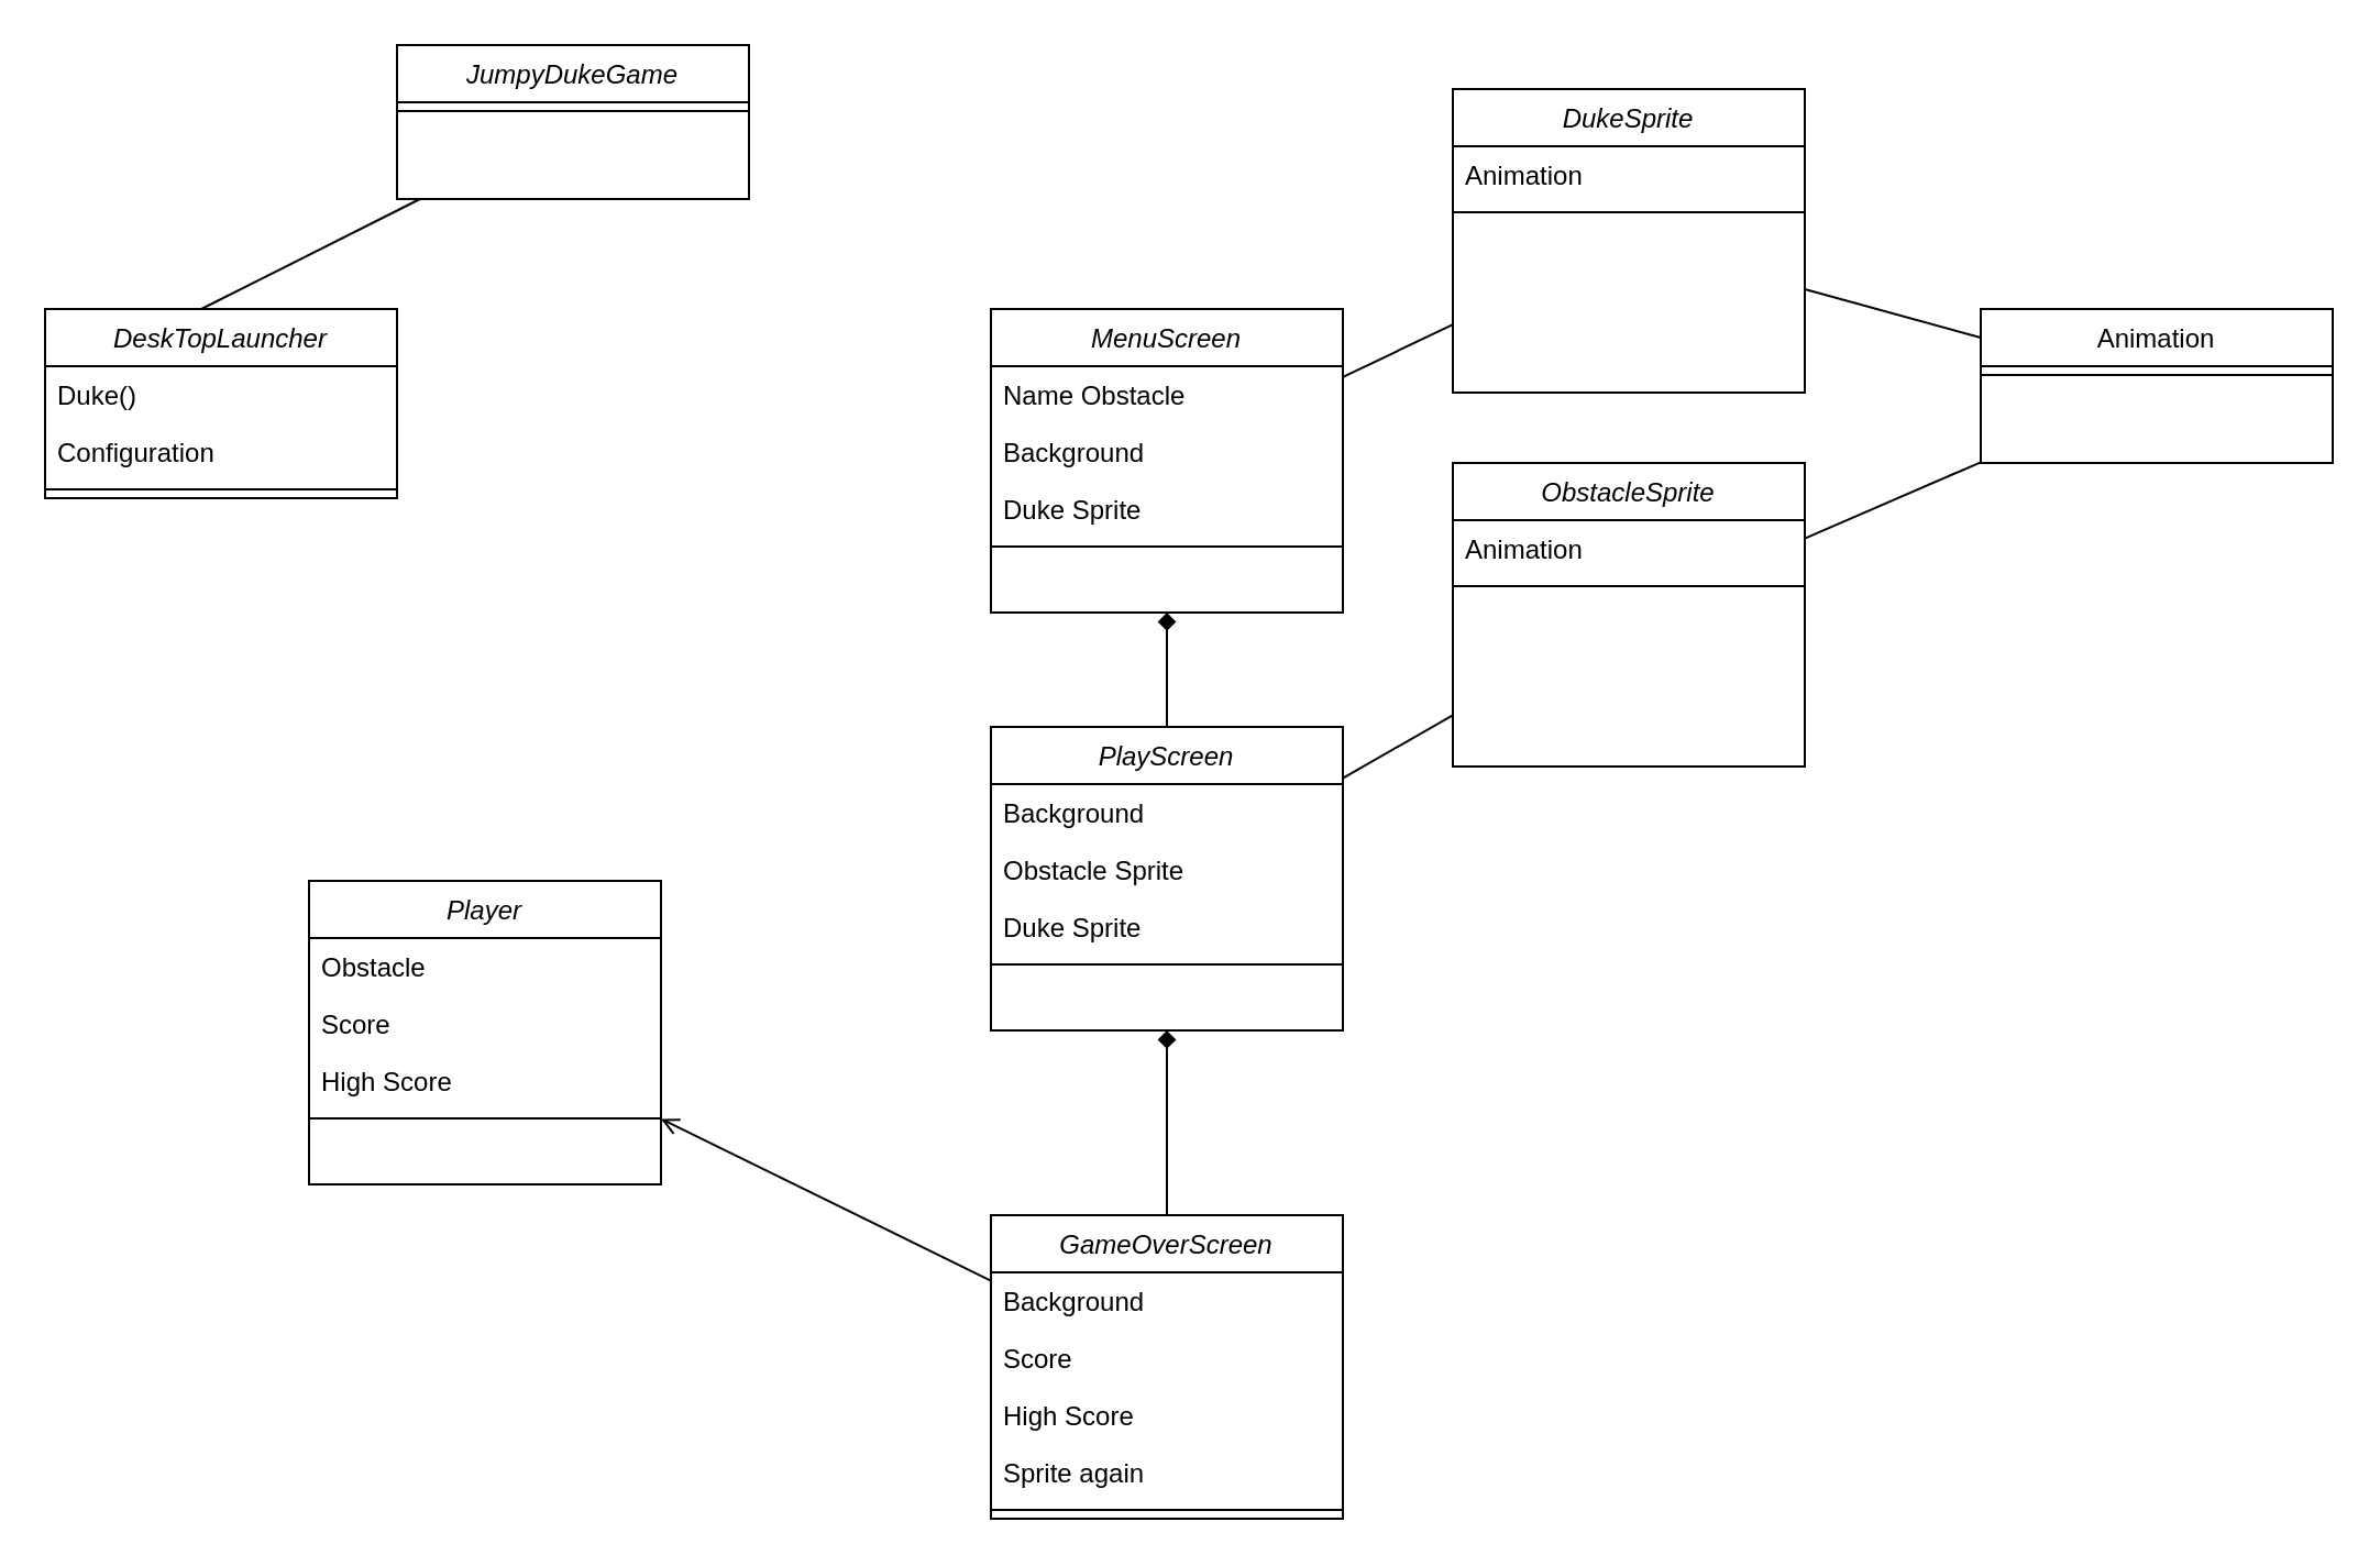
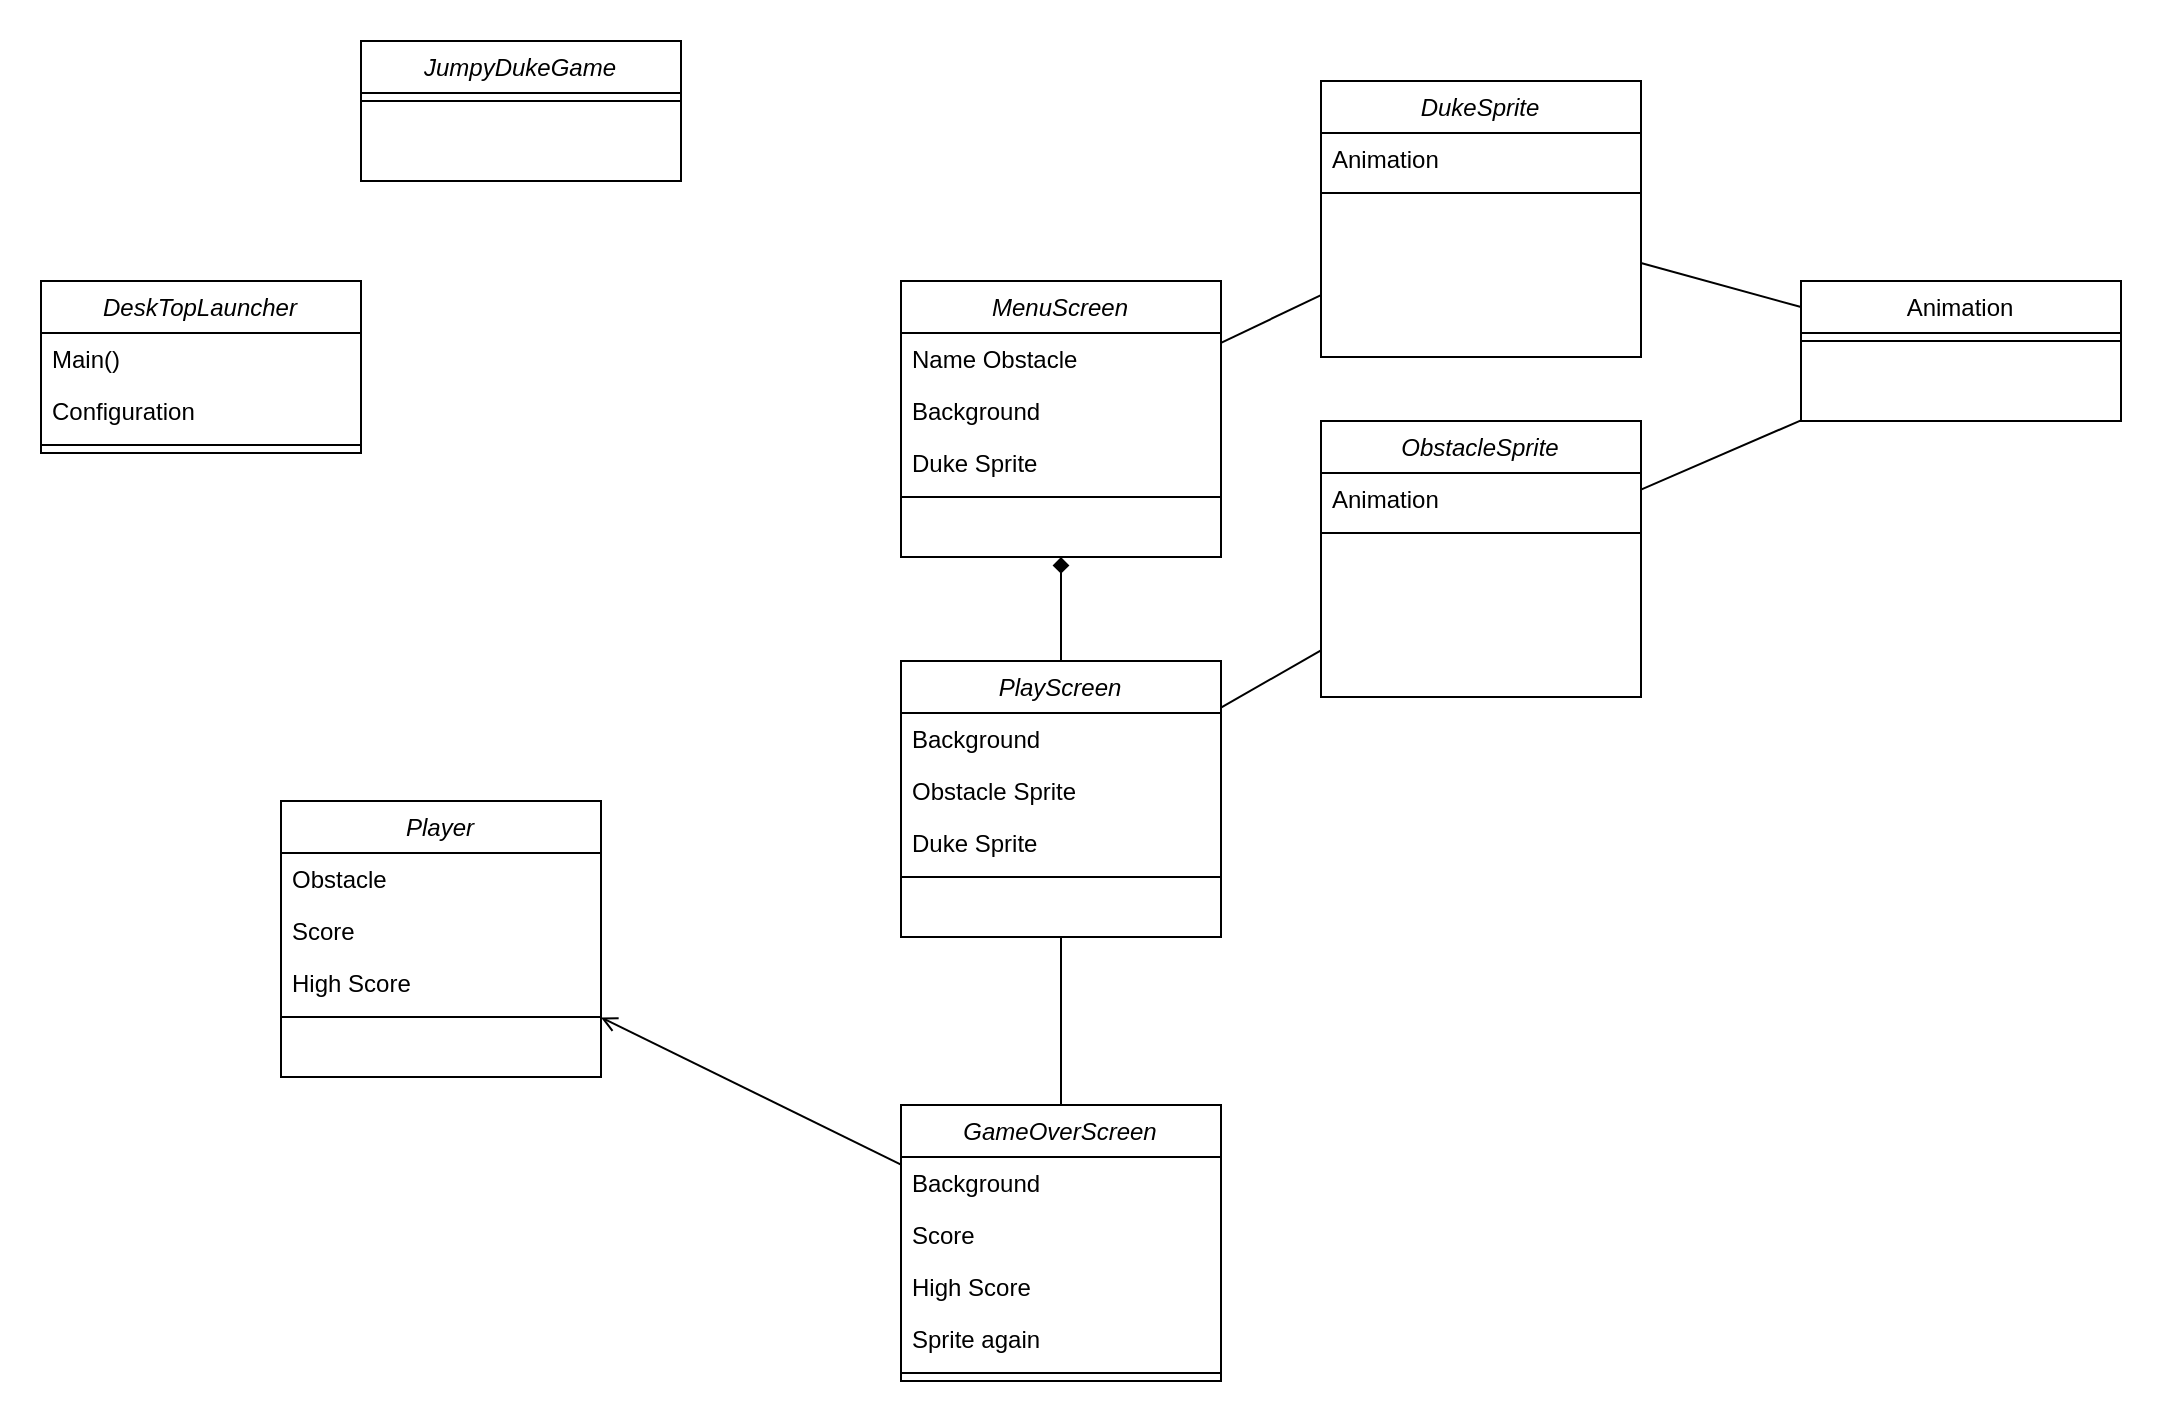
  <mxCell id="0" />
  <mxCell id="1" parent="0" />
  <mxCell id="2" value="JumpyDukeGame" style="swimlane;fontStyle=2;align=center;verticalAlign=top;childLayout=stackLayout;horizontal=1;startSize=26;horizontalStack=0;resizeParent=1;resizeLast=0;collapsible=1;marginBottom=0;rounded=0;shadow=0;strokeWidth=1;" parent="1" vertex="1"><mxGeometry x="180" y="20" width="160" height="70" as="geometry"><mxRectangle x="230" y="140" width="160" height="26" as="alternateBounds" /></mxGeometry></mxCell>
  <mxCell id="3" value="" style="line;html=1;strokeWidth=1;align=left;verticalAlign=middle;spacingTop=-1;spacingLeft=3;spacingRight=3;rotatable=0;labelPosition=right;points=[];portConstraint=eastwest;" parent="2" vertex="1"><mxGeometry y="26" width="160" height="8" as="geometry" /></mxCell>
  <mxCell id="4" value="Animation" style="swimlane;fontStyle=0;align=center;verticalAlign=top;childLayout=stackLayout;horizontal=1;startSize=26;horizontalStack=0;resizeParent=1;resizeLast=0;collapsible=1;marginBottom=0;rounded=0;shadow=0;strokeWidth=1;" parent="1" vertex="1"><mxGeometry x="900" y="140" width="160" height="70" as="geometry"><mxRectangle x="340" y="380" width="170" height="26" as="alternateBounds" /></mxGeometry></mxCell>
  <mxCell id="5" value="" style="line;html=1;strokeWidth=1;align=left;verticalAlign=middle;spacingTop=-1;spacingLeft=3;spacingRight=3;rotatable=0;labelPosition=right;points=[];portConstraint=eastwest;" parent="4" vertex="1"><mxGeometry y="26" width="160" height="8" as="geometry" /></mxCell>
  <mxCell id="6" value="Player" style="swimlane;fontStyle=2;align=center;verticalAlign=top;childLayout=stackLayout;horizontal=1;startSize=26;horizontalStack=0;resizeParent=1;resizeLast=0;collapsible=1;marginBottom=0;rounded=0;shadow=0;strokeWidth=1;" vertex="1" parent="1"><mxGeometry x="140" y="400" width="160" height="138" as="geometry"><mxRectangle x="230" y="140" width="160" height="26" as="alternateBounds" /></mxGeometry></mxCell>
  <mxCell id="7" value="Obstacle" style="text;align=left;verticalAlign=top;spacingLeft=4;spacingRight=4;overflow=hidden;rotatable=0;points=[[0,0.5],[1,0.5]];portConstraint=eastwest;" vertex="1" parent="6"><mxGeometry y="26" width="160" height="26" as="geometry" /></mxCell>
  <mxCell id="8" value="Score" style="text;align=left;verticalAlign=top;spacingLeft=4;spacingRight=4;overflow=hidden;rotatable=0;points=[[0,0.5],[1,0.5]];portConstraint=eastwest;rounded=0;shadow=0;html=0;" vertex="1" parent="6"><mxGeometry y="52" width="160" height="26" as="geometry" /></mxCell>
  <mxCell id="9" value="High Score" style="text;align=left;verticalAlign=top;spacingLeft=4;spacingRight=4;overflow=hidden;rotatable=0;points=[[0,0.5],[1,0.5]];portConstraint=eastwest;rounded=0;shadow=0;html=0;" vertex="1" parent="6"><mxGeometry y="78" width="160" height="26" as="geometry" /></mxCell>
  <mxCell id="10" value="" style="line;html=1;strokeWidth=1;align=left;verticalAlign=middle;spacingTop=-1;spacingLeft=3;spacingRight=3;rotatable=0;labelPosition=right;points=[];portConstraint=eastwest;" vertex="1" parent="6"><mxGeometry y="104" width="160" height="8" as="geometry" /></mxCell>
  <mxCell id="11" value="MenuScreen" style="swimlane;fontStyle=2;align=center;verticalAlign=top;childLayout=stackLayout;horizontal=1;startSize=26;horizontalStack=0;resizeParent=1;resizeLast=0;collapsible=1;marginBottom=0;rounded=0;shadow=0;strokeWidth=1;" vertex="1" parent="1"><mxGeometry x="450" y="140" width="160" height="138" as="geometry"><mxRectangle x="230" y="140" width="160" height="26" as="alternateBounds" /></mxGeometry></mxCell>
  <mxCell id="12" value="Name Obstacle" style="text;align=left;verticalAlign=top;spacingLeft=4;spacingRight=4;overflow=hidden;rotatable=0;points=[[0,0.5],[1,0.5]];portConstraint=eastwest;" vertex="1" parent="11"><mxGeometry y="26" width="160" height="26" as="geometry" /></mxCell>
  <mxCell id="13" value="Background" style="text;align=left;verticalAlign=top;spacingLeft=4;spacingRight=4;overflow=hidden;rotatable=0;points=[[0,0.5],[1,0.5]];portConstraint=eastwest;rounded=0;shadow=0;html=0;" vertex="1" parent="11"><mxGeometry y="52" width="160" height="26" as="geometry" /></mxCell>
  <mxCell id="14" value="Duke Sprite" style="text;align=left;verticalAlign=top;spacingLeft=4;spacingRight=4;overflow=hidden;rotatable=0;points=[[0,0.5],[1,0.5]];portConstraint=eastwest;rounded=0;shadow=0;html=0;" vertex="1" parent="11"><mxGeometry y="78" width="160" height="26" as="geometry" /></mxCell>
  <mxCell id="15" value="" style="line;html=1;strokeWidth=1;align=left;verticalAlign=middle;spacingTop=-1;spacingLeft=3;spacingRight=3;rotatable=0;labelPosition=right;points=[];portConstraint=eastwest;" vertex="1" parent="11"><mxGeometry y="104" width="160" height="8" as="geometry" /></mxCell>
  <mxCell id="16" value="PlayScreen" style="swimlane;fontStyle=2;align=center;verticalAlign=top;childLayout=stackLayout;horizontal=1;startSize=26;horizontalStack=0;resizeParent=1;resizeLast=0;collapsible=1;marginBottom=0;rounded=0;shadow=0;strokeWidth=1;" vertex="1" parent="1"><mxGeometry x="450" y="330" width="160" height="138" as="geometry"><mxRectangle x="230" y="140" width="160" height="26" as="alternateBounds" /></mxGeometry></mxCell>
  <mxCell id="17" value="Background" style="text;align=left;verticalAlign=top;spacingLeft=4;spacingRight=4;overflow=hidden;rotatable=0;points=[[0,0.5],[1,0.5]];portConstraint=eastwest;" vertex="1" parent="16"><mxGeometry y="26" width="160" height="26" as="geometry" /></mxCell>
  <mxCell id="18" value="Obstacle Sprite" style="text;align=left;verticalAlign=top;spacingLeft=4;spacingRight=4;overflow=hidden;rotatable=0;points=[[0,0.5],[1,0.5]];portConstraint=eastwest;rounded=0;shadow=0;html=0;" vertex="1" parent="16"><mxGeometry y="52" width="160" height="26" as="geometry" /></mxCell>
  <mxCell id="19" value="Duke Sprite" style="text;align=left;verticalAlign=top;spacingLeft=4;spacingRight=4;overflow=hidden;rotatable=0;points=[[0,0.5],[1,0.5]];portConstraint=eastwest;rounded=0;shadow=0;html=0;" vertex="1" parent="16"><mxGeometry y="78" width="160" height="26" as="geometry" /></mxCell>
  <mxCell id="20" value="" style="line;html=1;strokeWidth=1;align=left;verticalAlign=middle;spacingTop=-1;spacingLeft=3;spacingRight=3;rotatable=0;labelPosition=right;points=[];portConstraint=eastwest;" vertex="1" parent="16"><mxGeometry y="104" width="160" height="8" as="geometry" /></mxCell>
  <mxCell id="21" value="DukeSprite" style="swimlane;fontStyle=2;align=center;verticalAlign=top;childLayout=stackLayout;horizontal=1;startSize=26;horizontalStack=0;resizeParent=1;resizeLast=0;collapsible=1;marginBottom=0;rounded=0;shadow=0;strokeWidth=1;" vertex="1" parent="1"><mxGeometry x="660" y="40" width="160" height="138" as="geometry"><mxRectangle x="230" y="140" width="160" height="26" as="alternateBounds" /></mxGeometry></mxCell>
  <mxCell id="22" value="Animation" style="text;align=left;verticalAlign=top;spacingLeft=4;spacingRight=4;overflow=hidden;rotatable=0;points=[[0,0.5],[1,0.5]];portConstraint=eastwest;rounded=0;shadow=0;html=0;" vertex="1" parent="21"><mxGeometry y="26" width="160" height="26" as="geometry" /></mxCell>
  <mxCell id="23" value="" style="line;html=1;strokeWidth=1;align=left;verticalAlign=middle;spacingTop=-1;spacingLeft=3;spacingRight=3;rotatable=0;labelPosition=right;points=[];portConstraint=eastwest;" vertex="1" parent="21"><mxGeometry y="52" width="160" height="8" as="geometry" /></mxCell>
  <mxCell id="24" value="" style="endArrow=none;html=1;rounded=0;" edge="1" parent="1" source="21" target="4"><mxGeometry width="50" height="50" relative="1" as="geometry"><mxPoint x="400" y="400" as="sourcePoint" /><mxPoint x="450" y="350" as="targetPoint" /></mxGeometry></mxCell>
  <mxCell id="25" value="" style="endArrow=none;html=1;rounded=0;" edge="1" parent="1" source="11" target="21"><mxGeometry width="50" height="50" relative="1" as="geometry"><mxPoint x="400" y="400" as="sourcePoint" /><mxPoint x="450" y="350" as="targetPoint" /></mxGeometry></mxCell>
  <mxCell id="26" value="" style="endArrow=diamond;html=1;rounded=0;" edge="1" parent="1" source="16" target="11"><mxGeometry width="50" height="50" relative="1" as="geometry"><mxPoint x="400" y="400" as="sourcePoint" /><mxPoint x="450" y="350" as="targetPoint" /></mxGeometry></mxCell>
  <mxCell id="27" value="GameOverScreen" style="swimlane;fontStyle=2;align=center;verticalAlign=top;childLayout=stackLayout;horizontal=1;startSize=26;horizontalStack=0;resizeParent=1;resizeLast=0;collapsible=1;marginBottom=0;rounded=0;shadow=0;strokeWidth=1;" vertex="1" parent="1"><mxGeometry x="450" y="552" width="160" height="138" as="geometry"><mxRectangle x="230" y="140" width="160" height="26" as="alternateBounds" /></mxGeometry></mxCell>
  <mxCell id="28" value="Background" style="text;align=left;verticalAlign=top;spacingLeft=4;spacingRight=4;overflow=hidden;rotatable=0;points=[[0,0.5],[1,0.5]];portConstraint=eastwest;" vertex="1" parent="27"><mxGeometry y="26" width="160" height="26" as="geometry" /></mxCell>
  <mxCell id="29" value="Score" style="text;align=left;verticalAlign=top;spacingLeft=4;spacingRight=4;overflow=hidden;rotatable=0;points=[[0,0.5],[1,0.5]];portConstraint=eastwest;" vertex="1" parent="27"><mxGeometry y="52" width="160" height="26" as="geometry" /></mxCell>
  <mxCell id="30" value="High Score" style="text;align=left;verticalAlign=top;spacingLeft=4;spacingRight=4;overflow=hidden;rotatable=0;points=[[0,0.5],[1,0.5]];portConstraint=eastwest;" vertex="1" parent="27"><mxGeometry y="78" width="160" height="26" as="geometry" /></mxCell>
  <mxCell id="31" value="Sprite again" style="text;align=left;verticalAlign=top;spacingLeft=4;spacingRight=4;overflow=hidden;rotatable=0;points=[[0,0.5],[1,0.5]];portConstraint=eastwest;" vertex="1" parent="27"><mxGeometry y="104" width="160" height="26" as="geometry" /></mxCell>
  <mxCell id="32" value="" style="line;html=1;strokeWidth=1;align=left;verticalAlign=middle;spacingTop=-1;spacingLeft=3;spacingRight=3;rotatable=0;labelPosition=right;points=[];portConstraint=eastwest;" vertex="1" parent="27"><mxGeometry y="130" width="160" height="8" as="geometry" /></mxCell>
- <mxCell id="33" value="" style="endArrow=diamond;html=1;rounded=0;" edge="1" parent="1" source="27" target="16"><mxGeometry width="50" height="50" relative="1" as="geometry"><mxPoint x="400" y="622" as="sourcePoint" /><mxPoint x="530" y="460" as="targetPoint" /></mxGeometry></mxCell>
+ <mxCell id="33" value="" style="endArrow=none;html=1;rounded=0;" edge="1" parent="1" source="27" target="16"><mxGeometry width="50" height="50" relative="1" as="geometry"><mxPoint x="400" y="622" as="sourcePoint" /><mxPoint x="530" y="460" as="targetPoint" /></mxGeometry></mxCell>
  <mxCell id="34" value="" style="endArrow=open;html=1;rounded=0;" edge="1" parent="1" source="27" target="6"><mxGeometry width="50" height="50" relative="1" as="geometry"><mxPoint x="400" y="430" as="sourcePoint" /><mxPoint x="450" y="380" as="targetPoint" /></mxGeometry></mxCell>
  <mxCell id="35" value="DeskTopLauncher" style="swimlane;fontStyle=2;align=center;verticalAlign=top;childLayout=stackLayout;horizontal=1;startSize=26;horizontalStack=0;resizeParent=1;resizeLast=0;collapsible=1;marginBottom=0;rounded=0;shadow=0;strokeWidth=1;" vertex="1" parent="1"><mxGeometry x="20" y="140" width="160" height="86" as="geometry"><mxRectangle x="230" y="140" width="160" height="26" as="alternateBounds" /></mxGeometry></mxCell>
- <mxCell id="36" value="Duke()" style="text;align=left;verticalAlign=top;spacingLeft=4;spacingRight=4;overflow=hidden;rotatable=0;points=[[0,0.5],[1,0.5]];portConstraint=eastwest;rounded=0;shadow=0;html=0;" vertex="1" parent="35"><mxGeometry y="26" width="160" height="26" as="geometry" /></mxCell>
+ <mxCell id="36" value="Main()" style="text;align=left;verticalAlign=top;spacingLeft=4;spacingRight=4;overflow=hidden;rotatable=0;points=[[0,0.5],[1,0.5]];portConstraint=eastwest;rounded=0;shadow=0;html=0;" vertex="1" parent="35"><mxGeometry y="26" width="160" height="26" as="geometry" /></mxCell>
  <mxCell id="37" value="Configuration" style="text;align=left;verticalAlign=top;spacingLeft=4;spacingRight=4;overflow=hidden;rotatable=0;points=[[0,0.5],[1,0.5]];portConstraint=eastwest;rounded=0;shadow=0;html=0;" vertex="1" parent="35"><mxGeometry y="52" width="160" height="26" as="geometry" /></mxCell>
  <mxCell id="38" value="" style="line;html=1;strokeWidth=1;align=left;verticalAlign=middle;spacingTop=-1;spacingLeft=3;spacingRight=3;rotatable=0;labelPosition=right;points=[];portConstraint=eastwest;" vertex="1" parent="35"><mxGeometry y="78" width="160" height="8" as="geometry" /></mxCell>
- <mxCell id="39" value="" style="endArrow=none;html=1;rounded=0;exitX=0.444;exitY=0;exitDx=0;exitDy=0;exitPerimeter=0;" edge="1" parent="1" source="35" target="2"><mxGeometry width="50" height="50" relative="1" as="geometry"><mxPoint x="400" y="340" as="sourcePoint" /><mxPoint x="450" y="290" as="targetPoint" /></mxGeometry></mxCell>
  <mxCell id="40" value="ObstacleSprite" style="swimlane;fontStyle=2;align=center;verticalAlign=top;childLayout=stackLayout;horizontal=1;startSize=26;horizontalStack=0;resizeParent=1;resizeLast=0;collapsible=1;marginBottom=0;rounded=0;shadow=0;strokeWidth=1;" vertex="1" parent="1"><mxGeometry x="660" y="210" width="160" height="138" as="geometry"><mxRectangle x="230" y="140" width="160" height="26" as="alternateBounds" /></mxGeometry></mxCell>
  <mxCell id="41" value="Animation" style="text;align=left;verticalAlign=top;spacingLeft=4;spacingRight=4;overflow=hidden;rotatable=0;points=[[0,0.5],[1,0.5]];portConstraint=eastwest;rounded=0;shadow=0;html=0;" vertex="1" parent="40"><mxGeometry y="26" width="160" height="26" as="geometry" /></mxCell>
  <mxCell id="42" value="" style="line;html=1;strokeWidth=1;align=left;verticalAlign=middle;spacingTop=-1;spacingLeft=3;spacingRight=3;rotatable=0;labelPosition=right;points=[];portConstraint=eastwest;" vertex="1" parent="40"><mxGeometry y="52" width="160" height="8" as="geometry" /></mxCell>
  <mxCell id="43" value="" style="endArrow=none;html=1;rounded=0;" edge="1" parent="1" source="4" target="40"><mxGeometry width="50" height="50" relative="1" as="geometry"><mxPoint x="680" y="370" as="sourcePoint" /><mxPoint x="730" y="320" as="targetPoint" /></mxGeometry></mxCell>
  <mxCell id="44" value="" style="endArrow=none;html=1;rounded=0;" edge="1" parent="1" source="40" target="16"><mxGeometry width="50" height="50" relative="1" as="geometry"><mxPoint x="680" y="370" as="sourcePoint" /><mxPoint x="730" y="320" as="targetPoint" /></mxGeometry></mxCell>
